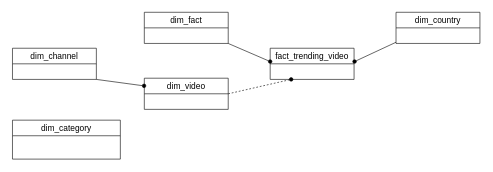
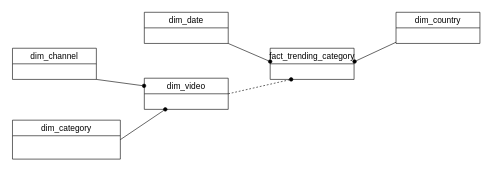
  <mxCell id="0" />
  <mxCell id="1" parent="0" />
- <mxCell id="2" value="fact_trending_video" style="swimlane;fontStyle=0;childLayout=stackLayout;horizontal=1;startSize=26;fillColor=none;horizontalStack=0;resizeParent=1;resizeParentMax=0;resizeLast=0;collapsible=1;marginBottom=0;fontSize=14;" vertex="1" parent="1"><mxGeometry x="450" y="80" width="140" height="52" as="geometry" /></mxCell>
+ <mxCell id="2" value="fact_trending_category" style="swimlane;fontStyle=0;childLayout=stackLayout;horizontal=1;startSize=26;fillColor=none;horizontalStack=0;resizeParent=1;resizeParentMax=0;resizeLast=0;collapsible=1;marginBottom=0;fontSize=14;" vertex="1" parent="1"><mxGeometry x="450" y="80" width="140" height="52" as="geometry" /></mxCell>
  <mxCell id="3" value="dim_country" style="swimlane;fontStyle=0;childLayout=stackLayout;horizontal=1;startSize=26;fillColor=none;horizontalStack=0;resizeParent=1;resizeParentMax=0;resizeLast=0;collapsible=1;marginBottom=0;fontSize=14;" vertex="1" parent="1"><mxGeometry x="660" y="20" width="140" height="52" as="geometry"><mxRectangle x="80" y="470" width="100" height="26" as="alternateBounds" /></mxGeometry></mxCell>
- <mxCell id="4" value="dim_fact" style="swimlane;fontStyle=0;childLayout=stackLayout;horizontal=1;startSize=26;fillColor=none;horizontalStack=0;resizeParent=1;resizeParentMax=0;resizeLast=0;collapsible=1;marginBottom=0;fontSize=14;" vertex="1" parent="1"><mxGeometry x="240" y="20" width="140" height="52" as="geometry" /></mxCell>
+ <mxCell id="4" value="dim_date" style="swimlane;fontStyle=0;childLayout=stackLayout;horizontal=1;startSize=26;fillColor=none;horizontalStack=0;resizeParent=1;resizeParentMax=0;resizeLast=0;collapsible=1;marginBottom=0;fontSize=14;" vertex="1" parent="1"><mxGeometry x="240" y="20" width="140" height="52" as="geometry" /></mxCell>
  <mxCell id="5" value="dim_channel" style="swimlane;fontStyle=0;childLayout=stackLayout;horizontal=1;startSize=26;fillColor=none;horizontalStack=0;resizeParent=1;resizeParentMax=0;resizeLast=0;collapsible=1;marginBottom=0;fontSize=14;" vertex="1" parent="1"><mxGeometry x="20" y="80" width="140" height="52" as="geometry" /></mxCell>
  <mxCell id="6" value="" style="endArrow=oval;html=1;entryX=0;entryY=-0.146;entryDx=0;entryDy=0;entryPerimeter=0;startArrow=none;startFill=0;exitX=1;exitY=1;exitDx=0;exitDy=0;endFill=1;fontSize=14;" edge="1" parent="1" source="4"><mxGeometry width="50" height="50" relative="1" as="geometry"><mxPoint x="326.077" y="2" as="sourcePoint" /><mxPoint x="450" y="102.204" as="targetPoint" /></mxGeometry></mxCell>
  <mxCell id="7" value="dim_category" style="swimlane;fontStyle=0;childLayout=stackLayout;horizontal=1;startSize=26;fillColor=none;horizontalStack=0;resizeParent=1;resizeParentMax=0;resizeLast=0;collapsible=1;marginBottom=0;fontSize=14;" vertex="1" parent="1"><mxGeometry x="20" y="200" width="180" height="65" as="geometry" /></mxCell>
  <mxCell id="8" value="" style="endArrow=none;html=1;exitX=1.006;exitY=-0.146;exitDx=0;exitDy=0;exitPerimeter=0;startArrow=oval;startFill=1;endFill=0;fontSize=14;" edge="1" parent="1"><mxGeometry width="50" height="50" relative="1" as="geometry"><mxPoint x="590.84" y="102.204" as="sourcePoint" /><mxPoint x="660" y="70" as="targetPoint" /></mxGeometry></mxCell>
  <mxCell id="9" value="dim_video" style="swimlane;fontStyle=0;childLayout=stackLayout;horizontal=1;startSize=26;fillColor=none;horizontalStack=0;resizeParent=1;resizeParentMax=0;resizeLast=0;collapsible=1;marginBottom=0;fontSize=14;" vertex="1" parent="1"><mxGeometry x="240" y="130" width="140" height="52" as="geometry"><mxRectangle x="80" y="470" width="100" height="26" as="alternateBounds" /></mxGeometry></mxCell>
  <mxCell id="10" value="" style="endArrow=oval;html=1;exitX=1;exitY=0.5;exitDx=0;exitDy=0;startArrow=none;startFill=0;entryX=0.25;entryY=1;entryDx=0;entryDy=0;endFill=1;fontSize=14;dashed=1;" edge="1" parent="1" source="9" target="2"><mxGeometry width="50" height="50" relative="1" as="geometry"><mxPoint x="310" y="323.998" as="sourcePoint" /><mxPoint x="470" y="130" as="targetPoint" /></mxGeometry></mxCell>
+ <mxCell id="11" value="" style="endArrow=oval;html=1;exitX=1;exitY=0.5;exitDx=0;exitDy=0;startArrow=none;startFill=0;entryX=0.25;entryY=1;entryDx=0;entryDy=0;endFill=1;fontSize=14;" edge="1" parent="1" source="7" target="9"><mxGeometry width="50" height="50" relative="1" as="geometry"><mxPoint x="131.26" y="427.794" as="sourcePoint" /><mxPoint x="260" y="180" as="targetPoint" /></mxGeometry></mxCell>
  <mxCell id="12" value="" style="endArrow=oval;html=1;exitX=1.003;exitY=0.008;exitDx=0;exitDy=0;exitPerimeter=0;startArrow=none;startFill=0;endFill=1;fontSize=14;" edge="1" parent="1"><mxGeometry width="50" height="50" relative="1" as="geometry"><mxPoint x="160" y="131.998" as="sourcePoint" /><mxPoint x="239.58" y="142.79" as="targetPoint" /></mxGeometry></mxCell>
